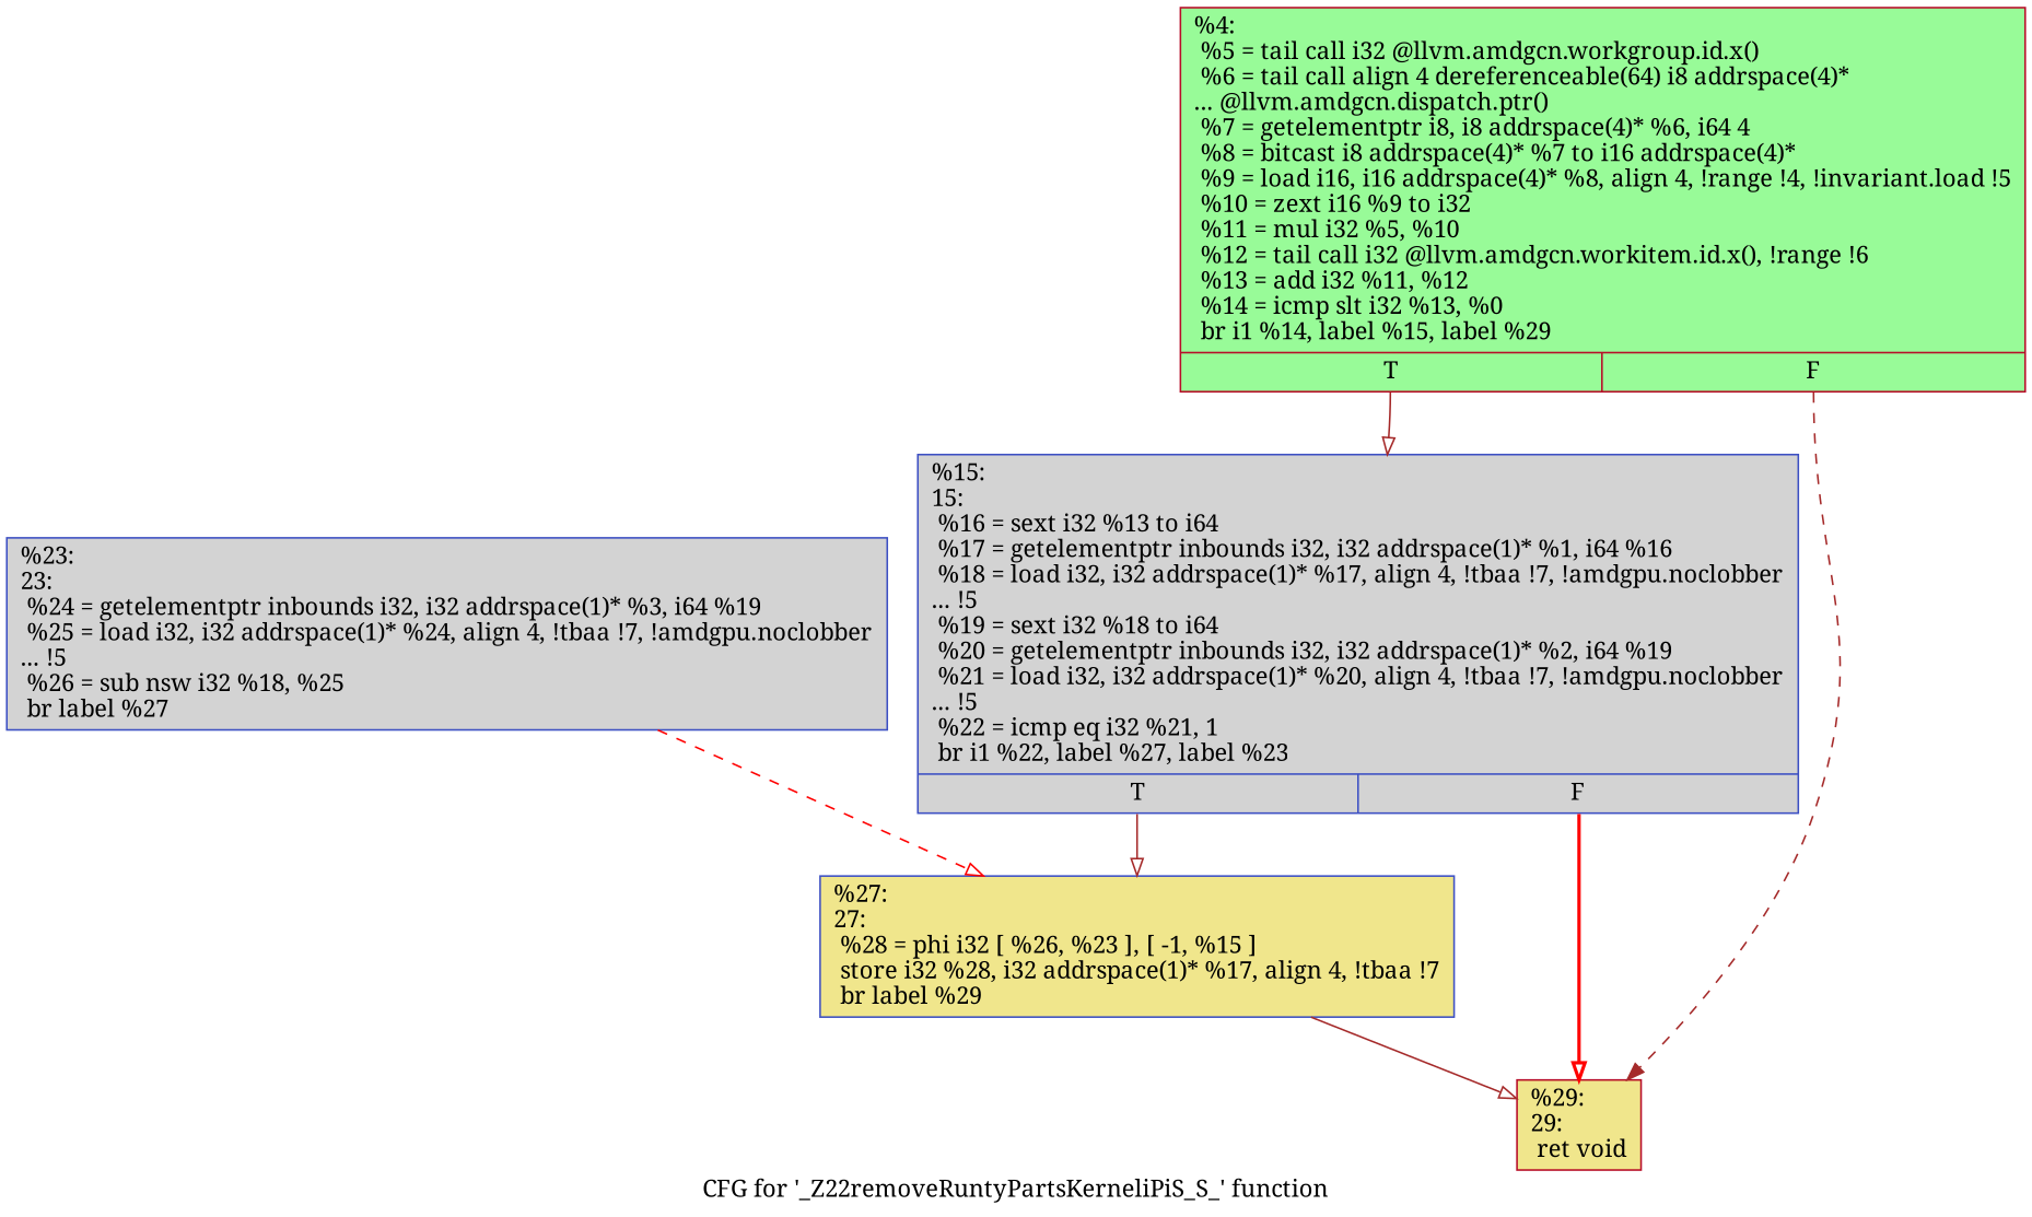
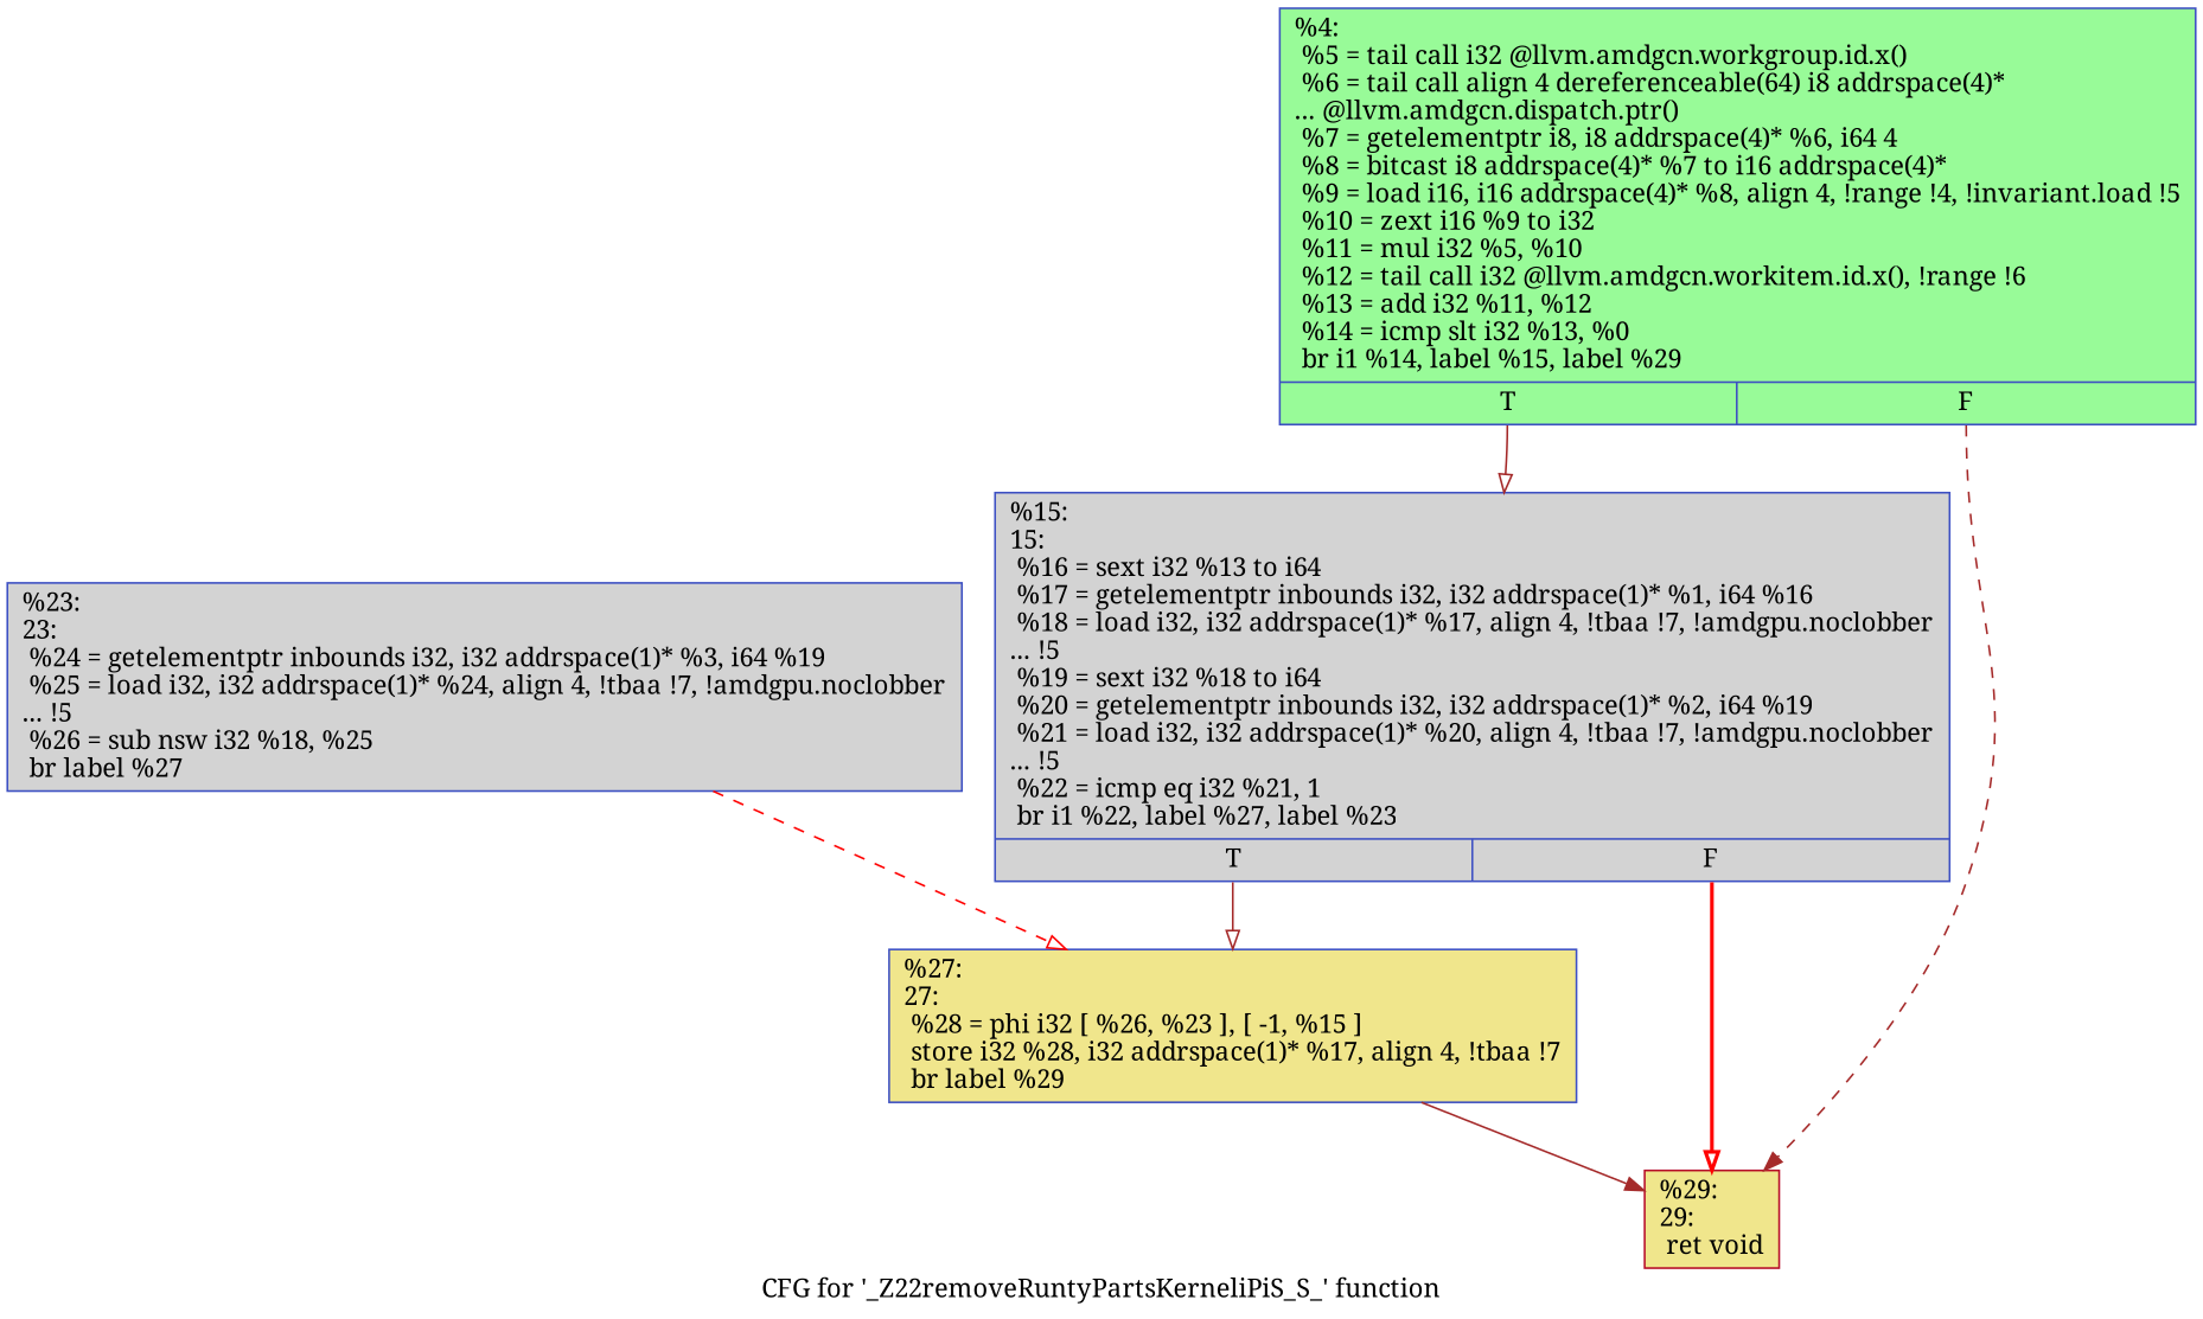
  digraph {
    fontname="Noto Serif"
    label="CFG for '_Z22removeRuntyPartsKerneliPiS_S_' function"
    node [color="#3d50c3ff" fillcolor=lightgrey fontname="Noto Serif" shape=record style=filled]
    edge [arrowhead=onormal color=brown fontname="Noto Serif" style=solid]
-   n1 [color="#b70d28ff" fillcolor=palegreen label="{%4:\l  %5 = tail call i32 @llvm.amdgcn.workgroup.id.x()\l  %6 = tail call align 4 dereferenceable(64) i8 addrspace(4)*\l... @llvm.amdgcn.dispatch.ptr()\l  %7 = getelementptr i8, i8 addrspace(4)* %6, i64 4\l  %8 = bitcast i8 addrspace(4)* %7 to i16 addrspace(4)*\l  %9 = load i16, i16 addrspace(4)* %8, align 4, !range !4, !invariant.load !5\l  %10 = zext i16 %9 to i32\l  %11 = mul i32 %5, %10\l  %12 = tail call i32 @llvm.amdgcn.workitem.id.x(), !range !6\l  %13 = add i32 %11, %12\l  %14 = icmp slt i32 %13, %0\l  br i1 %14, label %15, label %29\l|{<s0>T|<s1>F}}"]
+   n1 [fillcolor=palegreen label="{%4:\l  %5 = tail call i32 @llvm.amdgcn.workgroup.id.x()\l  %6 = tail call align 4 dereferenceable(64) i8 addrspace(4)*\l... @llvm.amdgcn.dispatch.ptr()\l  %7 = getelementptr i8, i8 addrspace(4)* %6, i64 4\l  %8 = bitcast i8 addrspace(4)* %7 to i16 addrspace(4)*\l  %9 = load i16, i16 addrspace(4)* %8, align 4, !range !4, !invariant.load !5\l  %10 = zext i16 %9 to i32\l  %11 = mul i32 %5, %10\l  %12 = tail call i32 @llvm.amdgcn.workitem.id.x(), !range !6\l  %13 = add i32 %11, %12\l  %14 = icmp slt i32 %13, %0\l  br i1 %14, label %15, label %29\l|{<s0>T|<s1>F}}"]
    n2 [label="{%15:\l15:                                               \l  %16 = sext i32 %13 to i64\l  %17 = getelementptr inbounds i32, i32 addrspace(1)* %1, i64 %16\l  %18 = load i32, i32 addrspace(1)* %17, align 4, !tbaa !7, !amdgpu.noclobber\l... !5\l  %19 = sext i32 %18 to i64\l  %20 = getelementptr inbounds i32, i32 addrspace(1)* %2, i64 %19\l  %21 = load i32, i32 addrspace(1)* %20, align 4, !tbaa !7, !amdgpu.noclobber\l... !5\l  %22 = icmp eq i32 %21, 1\l  br i1 %22, label %27, label %23\l|{<s0>T|<s1>F}}"]
    n3 [color="#b70d28ff" fillcolor=khaki label="{%29:\l29:                                               \l  ret void\l}"]
    n4 [fillcolor=khaki label="{%27:\l27:                                               \l  %28 = phi i32 [ %26, %23 ], [ -1, %15 ]\l  store i32 %28, i32 addrspace(1)* %17, align 4, !tbaa !7\l  br label %29\l}"]
    n5 [label="{%23:\l23:                                               \l  %24 = getelementptr inbounds i32, i32 addrspace(1)* %3, i64 %19\l  %25 = load i32, i32 addrspace(1)* %24, align 4, !tbaa !7, !amdgpu.noclobber\l... !5\l  %26 = sub nsw i32 %18, %25\l  br label %27\l}"]
    n1 -> n2 [tailport=s0]
    n1 -> n3 [arrowhead=normal style=dashed tailport=s1]
    n2 -> n3 [color=red style=bold tailport=s1]
    n2 -> n4 [tailport=s0]
-   n4 -> n3
+   n4 -> n3 [arrowhead=normal]
    n5 -> n4 [color=red style=dashed]
  }
